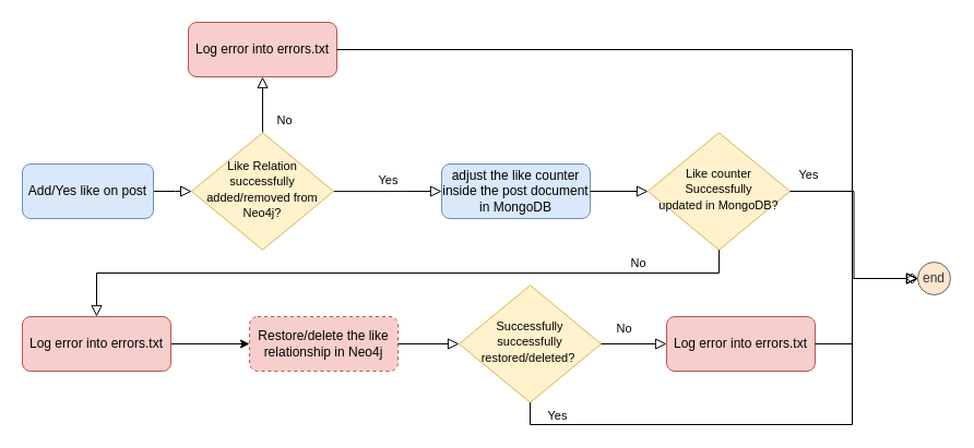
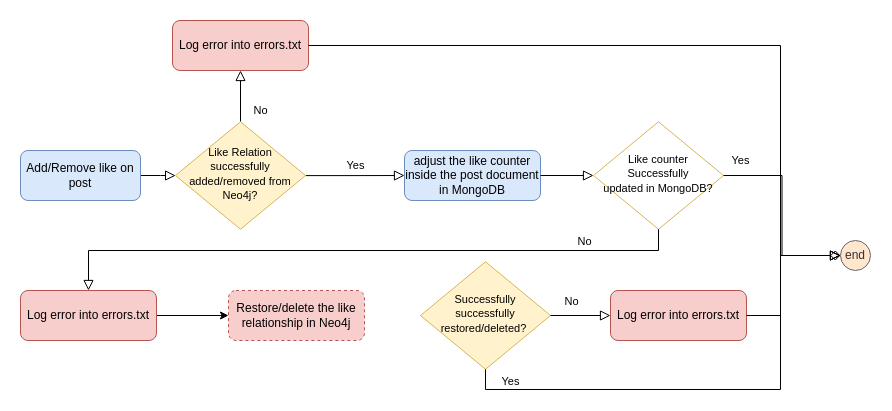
  <mxCell id="0" />
  <mxCell id="1" parent="0" />
  <mxCell id="2" value="" style="rounded=0;html=1;jettySize=auto;orthogonalLoop=1;fontSize=11;endArrow=block;endFill=0;endSize=8;strokeWidth=1;shadow=0;labelBackgroundColor=none;edgeStyle=orthogonalEdgeStyle;" edge="1" parent="1" source="3" target="6"><mxGeometry relative="1" as="geometry" /></mxCell>
- <mxCell id="3" value="Add/Yes like on post" style="rounded=1;whiteSpace=wrap;html=1;fontSize=12;glass=0;strokeWidth=1;shadow=0;fillColor=#dae8fc;strokeColor=#6c8ebf;" vertex="1" parent="1"><mxGeometry x="20" y="150" width="120" height="50" as="geometry" /></mxCell>
+ <mxCell id="3" value="Add/Remove like on post" style="rounded=1;whiteSpace=wrap;html=1;fontSize=12;glass=0;strokeWidth=1;shadow=0;fillColor=#dae8fc;strokeColor=#6c8ebf;" vertex="1" parent="1"><mxGeometry x="20" y="150" width="120" height="50" as="geometry" /></mxCell>
  <mxCell id="4" value="No" style="rounded=0;html=1;jettySize=auto;orthogonalLoop=1;fontSize=11;endArrow=block;endFill=0;endSize=8;strokeWidth=1;shadow=0;labelBackgroundColor=none;edgeStyle=orthogonalEdgeStyle;entryX=0.5;entryY=1;entryDx=0;entryDy=0;" edge="1" parent="1" source="6" target="14"><mxGeometry x="-0.58" y="-20" relative="1" as="geometry"><mxPoint as="offset" /><mxPoint x="240" y="10" as="targetPoint" /></mxGeometry></mxCell>
  <mxCell id="5" value="Yes" style="edgeStyle=orthogonalEdgeStyle;rounded=0;html=1;jettySize=auto;orthogonalLoop=1;fontSize=11;endArrow=block;endFill=0;endSize=8;strokeWidth=1;shadow=0;labelBackgroundColor=none;" edge="1" parent="1" source="6" target="7"><mxGeometry y="10" relative="1" as="geometry"><mxPoint as="offset" /></mxGeometry></mxCell>
  <mxCell id="6" value="&lt;font style=&quot;font-size: 11px&quot;&gt;Like Relation successfully added/removed from Neo4j?&lt;/font&gt;" style="rhombus;whiteSpace=wrap;html=1;shadow=0;fontFamily=Helvetica;fontSize=12;align=center;strokeWidth=1;spacing=6;spacingTop=-4;fillColor=#fff2cc;strokeColor=#d6b656;" vertex="1" parent="1"><mxGeometry x="175" y="121.25" width="130" height="107.5" as="geometry" /></mxCell>
  <mxCell id="7" value="adjust the like counter inside the post document in MongoDB" style="rounded=1;whiteSpace=wrap;html=1;fontSize=12;glass=0;strokeWidth=1;shadow=0;fillColor=#dae8fc;strokeColor=#6c8ebf;" vertex="1" parent="1"><mxGeometry x="404" y="150" width="136" height="50" as="geometry" /></mxCell>
  <mxCell id="8" value="" style="rounded=0;html=1;jettySize=auto;orthogonalLoop=1;fontSize=11;endArrow=block;endFill=0;endSize=8;strokeWidth=1;shadow=0;labelBackgroundColor=none;edgeStyle=orthogonalEdgeStyle;exitX=1;exitY=0.5;exitDx=0;exitDy=0;entryX=0;entryY=0.5;entryDx=0;entryDy=0;" edge="1" parent="1" source="7" target="9"><mxGeometry y="20" relative="1" as="geometry"><mxPoint as="offset" /><mxPoint x="549.97" y="228.7" as="sourcePoint" /><mxPoint x="630" y="175" as="targetPoint" /></mxGeometry></mxCell>
- <mxCell id="9" value="&lt;font style=&quot;font-size: 11px&quot;&gt;Like counter Successfully &lt;br&gt;updated in MongoDB?&lt;/font&gt;" style="rhombus;whiteSpace=wrap;html=1;shadow=0;fontFamily=Helvetica;fontSize=12;align=center;strokeWidth=1;spacing=6;spacingTop=-4;fillColor=#fff2cc;strokeColor=#d6b656;" vertex="1" parent="1"><mxGeometry x="593" y="121.25" width="130" height="107.5" as="geometry" /></mxCell>
+ <mxCell id="9" value="&lt;font style=&quot;font-size: 11px&quot;&gt;Like counter Successfully &lt;br&gt;updated in MongoDB?&lt;/font&gt;" style="rhombus;whiteSpace=wrap;html=1;shadow=0;fontFamily=Helvetica;fontSize=12;align=center;strokeWidth=1;spacing=6;spacingTop=-4;fillColor=#ffffff;strokeColor=#d6b656;" vertex="1" parent="1"><mxGeometry x="593" y="121.25" width="130" height="107.5" as="geometry" /></mxCell>
  <mxCell id="10" value="Yes" style="edgeStyle=orthogonalEdgeStyle;rounded=0;html=1;jettySize=auto;orthogonalLoop=1;fontSize=11;endArrow=diamond;endFill=0;endSize=8;strokeWidth=1;shadow=0;labelBackgroundColor=none;exitX=1;exitY=0.5;exitDx=0;exitDy=0;entryX=0;entryY=0.5;entryDx=0;entryDy=0;" edge="1" parent="1" source="9" target="11"><mxGeometry x="-0.83" y="15" relative="1" as="geometry"><mxPoint as="offset" /><mxPoint x="750" y="210" as="sourcePoint" /><mxPoint x="818" y="260" as="targetPoint" /></mxGeometry></mxCell>
  <mxCell id="11" value="end" style="ellipse;whiteSpace=wrap;html=1;fillColor=#ffe6cc;strokeColor=#666666;fontColor=#333333;" vertex="1" parent="1"><mxGeometry x="840" y="240" width="30" height="30" as="geometry" /></mxCell>
  <mxCell id="12" value="No" style="edgeStyle=orthogonalEdgeStyle;rounded=0;html=1;jettySize=auto;orthogonalLoop=1;fontSize=11;endArrow=block;endFill=0;endSize=8;strokeWidth=1;shadow=0;labelBackgroundColor=none;exitX=0.5;exitY=1;exitDx=0;exitDy=0;entryX=0.5;entryY=0;entryDx=0;entryDy=0;" edge="1" parent="1" source="9" target="21"><mxGeometry x="-0.699" y="-9" relative="1" as="geometry"><mxPoint as="offset" /><mxPoint x="530" y="285" as="sourcePoint" /><mxPoint x="88" y="270" as="targetPoint" /><Array as="points"><mxPoint x="658" y="250" /><mxPoint x="88" y="250" /></Array></mxGeometry></mxCell>
  <mxCell id="13" value="Restore/delete the like relationship in Neo4j" style="rounded=1;whiteSpace=wrap;html=1;fontSize=12;glass=0;strokeWidth=1;shadow=0;fillColor=#f8cecc;strokeColor=#b85450;dashed=1;" vertex="1" parent="1"><mxGeometry x="228" y="290" width="136" height="50" as="geometry" /></mxCell>
  <mxCell id="14" value="Log error into errors.txt" style="rounded=1;whiteSpace=wrap;html=1;fontSize=12;glass=0;strokeWidth=1;shadow=0;fillColor=#f8cecc;strokeColor=#b85450;" vertex="1" parent="1"><mxGeometry x="172" y="20" width="136" height="50" as="geometry" /></mxCell>
  <mxCell id="15" value="" style="edgeStyle=orthogonalEdgeStyle;rounded=0;html=1;jettySize=auto;orthogonalLoop=1;fontSize=11;endArrow=block;endFill=0;endSize=8;strokeWidth=1;shadow=0;labelBackgroundColor=none;exitX=1;exitY=0.5;exitDx=0;exitDy=0;entryX=0;entryY=0.5;entryDx=0;entryDy=0;" edge="1" parent="1" source="14" target="11"><mxGeometry y="10" relative="1" as="geometry"><mxPoint as="offset" /><mxPoint x="350" y="385" as="sourcePoint" /><mxPoint x="840" y="250" as="targetPoint" /><Array as="points"><mxPoint x="780" y="45" /><mxPoint x="780" y="255" /></Array></mxGeometry></mxCell>
  <mxCell id="16" value="Log error into errors.txt" style="rounded=1;whiteSpace=wrap;html=1;fontSize=12;glass=0;strokeWidth=1;shadow=0;fillColor=#f8cecc;strokeColor=#b85450;" vertex="1" parent="1"><mxGeometry x="610" y="290" width="136" height="50" as="geometry" /></mxCell>
  <mxCell id="17" value="" style="edgeStyle=orthogonalEdgeStyle;rounded=0;html=1;jettySize=auto;orthogonalLoop=1;fontSize=11;endArrow=block;endFill=0;endSize=8;strokeWidth=1;shadow=0;labelBackgroundColor=none;exitX=1;exitY=0.5;exitDx=0;exitDy=0;" edge="1" parent="1" source="16" target="11"><mxGeometry y="10" relative="1" as="geometry"><mxPoint as="offset" /><mxPoint x="708" y="295" as="sourcePoint" /><mxPoint x="1198" y="190" as="targetPoint" /><Array as="points"><mxPoint x="780" y="315" /><mxPoint x="780" y="255" /></Array></mxGeometry></mxCell>
- <mxCell id="18" value="" style="edgeStyle=orthogonalEdgeStyle;rounded=0;html=1;jettySize=auto;orthogonalLoop=1;fontSize=11;endArrow=block;endFill=0;endSize=8;strokeWidth=1;shadow=0;labelBackgroundColor=none;exitX=1;exitY=0.5;exitDx=0;exitDy=0;entryX=0;entryY=0.5;entryDx=0;entryDy=0;" edge="1" parent="1" source="13" target="19"><mxGeometry y="10" relative="1" as="geometry"><mxPoint as="offset" /><mxPoint x="420" y="355" as="sourcePoint" /><mxPoint x="350" y="330" as="targetPoint" /><Array as="points"><mxPoint x="364" y="315" /></Array></mxGeometry></mxCell>
  <mxCell id="19" value="&lt;span style=&quot;font-size: 11px&quot;&gt;Successfully successfully restored/deleted?&amp;nbsp;&lt;/span&gt;" style="rhombus;whiteSpace=wrap;html=1;shadow=0;fontFamily=Helvetica;fontSize=12;align=center;strokeWidth=1;spacing=6;spacingTop=-4;fillColor=#fff2cc;strokeColor=#d6b656;" vertex="1" parent="1"><mxGeometry x="420" y="261.25" width="130" height="107.5" as="geometry" /></mxCell>
  <mxCell id="20" style="edgeStyle=orthogonalEdgeStyle;rounded=0;orthogonalLoop=1;jettySize=auto;html=1;exitX=1;exitY=0.5;exitDx=0;exitDy=0;entryX=0;entryY=0.5;entryDx=0;entryDy=0;" edge="1" parent="1" source="21" target="13"><mxGeometry relative="1" as="geometry" /></mxCell>
  <mxCell id="21" value="Log error into errors.txt" style="rounded=1;whiteSpace=wrap;html=1;fontSize=12;glass=0;strokeWidth=1;shadow=0;fillColor=#f8cecc;strokeColor=#b85450;" vertex="1" parent="1"><mxGeometry x="20" y="290" width="136" height="50" as="geometry" /></mxCell>
  <mxCell id="22" value="" style="edgeStyle=orthogonalEdgeStyle;rounded=0;html=1;jettySize=auto;orthogonalLoop=1;fontSize=11;endArrow=block;endFill=0;endSize=8;strokeWidth=1;shadow=0;labelBackgroundColor=none;exitX=1;exitY=0.5;exitDx=0;exitDy=0;entryX=0;entryY=0.5;entryDx=0;entryDy=0;" edge="1" parent="1" source="19" target="16"><mxGeometry y="10" relative="1" as="geometry"><mxPoint as="offset" /><mxPoint x="550" y="314.66" as="sourcePoint" /><mxPoint x="600" y="315" as="targetPoint" /><Array as="points" /></mxGeometry></mxCell>
  <mxCell id="23" value="No" style="edgeLabel;html=1;align=center;verticalAlign=middle;resizable=0;points=[];" vertex="1" connectable="0" parent="22"><mxGeometry x="0.248" y="1" relative="1" as="geometry"><mxPoint x="-17" y="-14" as="offset" /></mxGeometry></mxCell>
  <mxCell id="24" value="" style="edgeStyle=orthogonalEdgeStyle;rounded=0;html=1;jettySize=auto;orthogonalLoop=1;fontSize=11;endArrow=block;endFill=0;endSize=8;strokeWidth=1;shadow=0;labelBackgroundColor=none;exitX=0.5;exitY=1;exitDx=0;exitDy=0;entryX=0;entryY=0.5;entryDx=0;entryDy=0;" edge="1" parent="1" source="19" target="11"><mxGeometry y="10" relative="1" as="geometry"><mxPoint as="offset" /><mxPoint x="560" y="325" as="sourcePoint" /><mxPoint x="620" y="325" as="targetPoint" /><Array as="points"><mxPoint x="485" y="389" /><mxPoint x="780" y="389" /><mxPoint x="780" y="255" /></Array></mxGeometry></mxCell>
  <mxCell id="25" value="Yes" style="edgeLabel;html=1;align=center;verticalAlign=middle;resizable=0;points=[];" vertex="1" connectable="0" parent="24"><mxGeometry x="-0.442" y="1" relative="1" as="geometry"><mxPoint x="-97" y="-8" as="offset" /></mxGeometry></mxCell>
